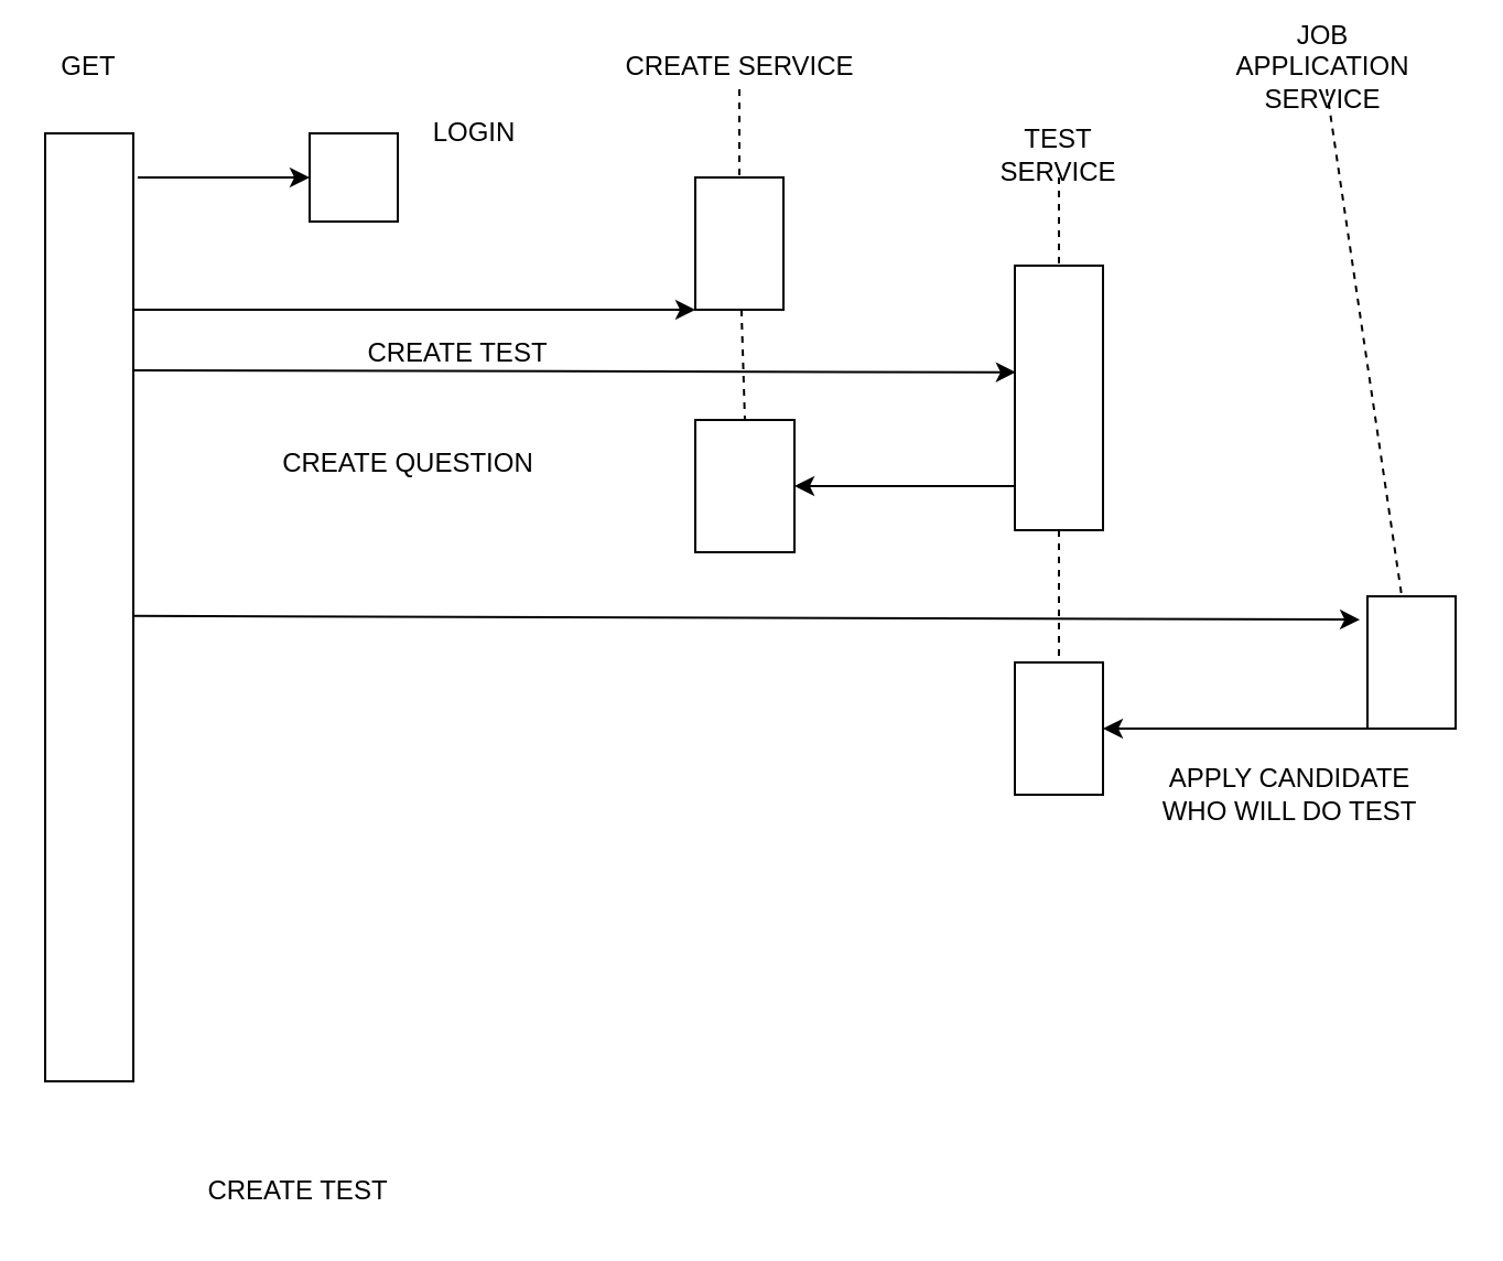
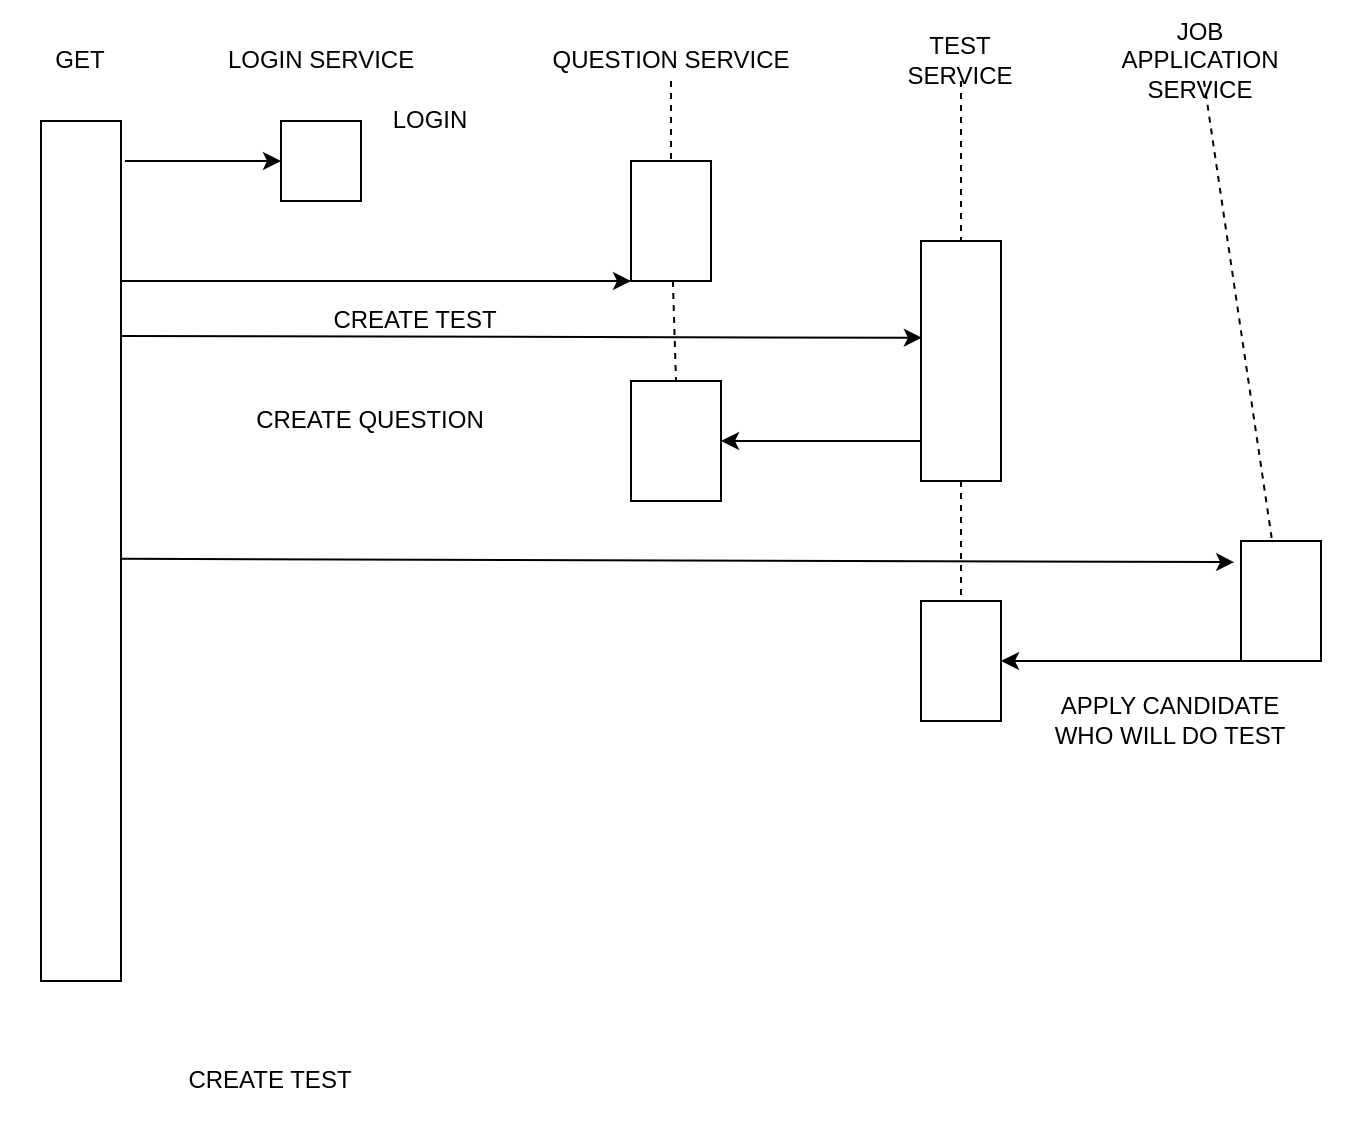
  <mxCell id="0" />
  <mxCell id="1" parent="0" />
  <mxCell id="2" style="edgeStyle=none;orthogonalLoop=1;jettySize=auto;html=1;entryX=0;entryY=0.5;entryDx=0;entryDy=0;" edge="1" parent="1" target="8"><mxGeometry relative="1" as="geometry"><mxPoint x="62" y="80" as="sourcePoint" /></mxGeometry></mxCell>
  <mxCell id="3" style="edgeStyle=none;orthogonalLoop=1;jettySize=auto;html=1;entryX=0;entryY=1;entryDx=0;entryDy=0;" edge="1" parent="1" target="11"><mxGeometry relative="1" as="geometry"><mxPoint x="60" y="140" as="sourcePoint" /><mxPoint x="315" y="125" as="targetPoint" /></mxGeometry></mxCell>
  <mxCell id="4" style="edgeStyle=none;orthogonalLoop=1;jettySize=auto;html=1;entryX=0.011;entryY=0.403;entryDx=0;entryDy=0;exitX=1;exitY=0.25;exitDx=0;exitDy=0;entryPerimeter=0;" edge="1" parent="1" source="6" target="16"><mxGeometry relative="1" as="geometry"><mxPoint x="60" y="150" as="sourcePoint" /></mxGeometry></mxCell>
  <mxCell id="5" style="edgeStyle=none;orthogonalLoop=1;jettySize=auto;html=1;entryX=-0.086;entryY=0.176;entryDx=0;entryDy=0;entryPerimeter=0;exitX=0.992;exitY=0.509;exitDx=0;exitDy=0;exitPerimeter=0;" edge="1" parent="1" source="6" target="20"><mxGeometry relative="1" as="geometry"><mxPoint x="610" y="280" as="targetPoint" /></mxGeometry></mxCell>
  <mxCell id="6" value="" style="rounded=0;whiteSpace=wrap;html=1;" vertex="1" parent="1"><mxGeometry x="20" y="60" width="40" height="430" as="geometry" /></mxCell>
  <mxCell id="7" value="GET" style="text;html=1;strokeColor=none;fillColor=none;align=center;verticalAlign=middle;whiteSpace=wrap;rounded=0;" vertex="1" parent="1"><mxGeometry x="20" y="20" width="40" height="20" as="geometry" /></mxCell>
  <mxCell id="8" value="" style="rounded=0;whiteSpace=wrap;html=1;" vertex="1" parent="1"><mxGeometry x="140" y="60" width="40" height="40" as="geometry" /></mxCell>
+ <mxCell id="9" value="LOGIN SERVICE" style="text;html=1;align=center;verticalAlign=middle;resizable=0;points=[];autosize=1;" vertex="1" parent="1"><mxGeometry x="105" y="20" width="110" height="20" as="geometry" /></mxCell>
  <mxCell id="10" style="edgeStyle=none;orthogonalLoop=1;jettySize=auto;html=1;entryX=0.5;entryY=0;entryDx=0;entryDy=0;dashed=1;endArrow=none;" edge="1" parent="1" source="11" target="23"><mxGeometry relative="1" as="geometry" /></mxCell>
  <mxCell id="11" value="" style="rounded=0;whiteSpace=wrap;html=1;" vertex="1" parent="1"><mxGeometry x="315" y="80" width="40" height="60" as="geometry" /></mxCell>
  <mxCell id="12" style="edgeStyle=none;orthogonalLoop=1;jettySize=auto;html=1;dashed=1;endArrow=none;" edge="1" parent="1" source="13" target="11"><mxGeometry relative="1" as="geometry" /></mxCell>
- <mxCell id="13" value="CREATE SERVICE" style="text;html=1;align=center;verticalAlign=middle;resizable=0;points=[];autosize=1;" vertex="1" parent="1"><mxGeometry x="270" y="20" width="130" height="20" as="geometry" /></mxCell>
+ <mxCell id="13" value="QUESTION SERVICE" style="text;html=1;align=center;verticalAlign=middle;resizable=0;points=[];autosize=1;" vertex="1" parent="1"><mxGeometry x="270" y="20" width="130" height="20" as="geometry" /></mxCell>
  <mxCell id="14" style="edgeStyle=none;orthogonalLoop=1;jettySize=auto;html=1;entryX=1;entryY=0.5;entryDx=0;entryDy=0;exitX=0;exitY=0.833;exitDx=0;exitDy=0;exitPerimeter=0;" edge="1" parent="1" source="16" target="23"><mxGeometry relative="1" as="geometry" /></mxCell>
  <mxCell id="15" style="edgeStyle=none;orthogonalLoop=1;jettySize=auto;html=1;entryX=0.5;entryY=0;entryDx=0;entryDy=0;dashed=1;endArrow=none;" edge="1" parent="1" source="16" target="24"><mxGeometry relative="1" as="geometry" /></mxCell>
  <mxCell id="16" value="" style="rounded=0;whiteSpace=wrap;html=1;" vertex="1" parent="1"><mxGeometry x="460" y="120" width="40" height="120" as="geometry" /></mxCell>
  <mxCell id="17" style="edgeStyle=none;orthogonalLoop=1;jettySize=auto;html=1;entryX=0.5;entryY=0;entryDx=0;entryDy=0;dashed=1;endArrow=none;" edge="1" parent="1" source="18" target="16"><mxGeometry relative="1" as="geometry" /></mxCell>
- <mxCell id="18" value="TEST SERVICE" style="text;html=1;strokeColor=none;fillColor=none;align=center;verticalAlign=middle;whiteSpace=wrap;rounded=0;" vertex="1" parent="1"><mxGeometry x="460" y="60" width="40" height="20" as="geometry" /></mxCell>
+ <mxCell id="18" value="TEST SERVICE" style="text;html=1;strokeColor=none;fillColor=none;align=center;verticalAlign=middle;whiteSpace=wrap;rounded=0;" vertex="1" parent="1"><mxGeometry x="460" y="20" width="40" height="20" as="geometry" /></mxCell>
  <mxCell id="19" style="edgeStyle=none;orthogonalLoop=1;jettySize=auto;html=1;exitX=0;exitY=1;exitDx=0;exitDy=0;" edge="1" parent="1" source="20" target="24"><mxGeometry relative="1" as="geometry" /></mxCell>
  <mxCell id="20" value="" style="rounded=0;whiteSpace=wrap;html=1;" vertex="1" parent="1"><mxGeometry x="620" y="270" width="40" height="60" as="geometry" /></mxCell>
  <mxCell id="21" style="edgeStyle=none;orthogonalLoop=1;jettySize=auto;html=1;dashed=1;endArrow=none;" edge="1" parent="1" source="22" target="20"><mxGeometry relative="1" as="geometry" /></mxCell>
  <mxCell id="22" value="JOB APPLICATION SERVICE" style="text;html=1;strokeColor=none;fillColor=none;align=center;verticalAlign=middle;whiteSpace=wrap;rounded=0;" vertex="1" parent="1"><mxGeometry x="580" y="20" width="40" height="20" as="geometry" /></mxCell>
  <mxCell id="23" value="" style="rounded=0;whiteSpace=wrap;html=1;" vertex="1" parent="1"><mxGeometry x="315" y="190" width="45" height="60" as="geometry" /></mxCell>
  <mxCell id="24" value="" style="rounded=0;whiteSpace=wrap;html=1;" vertex="1" parent="1"><mxGeometry x="460" y="300" width="40" height="60" as="geometry" /></mxCell>
  <mxCell id="25" value="CREATE QUESTION" style="text;html=1;strokeColor=none;fillColor=none;align=center;verticalAlign=middle;whiteSpace=wrap;rounded=0;" vertex="1" parent="1"><mxGeometry x="105" y="200" width="160" height="20" as="geometry" /></mxCell>
  <mxCell id="26" value="LOGIN" style="text;html=1;strokeColor=none;fillColor=none;align=center;verticalAlign=middle;whiteSpace=wrap;rounded=0;" vertex="1" parent="1"><mxGeometry x="195" y="50" width="40" height="20" as="geometry" /></mxCell>
  <mxCell id="27" value="CREATE TEST" style="text;html=1;strokeColor=none;fillColor=none;align=center;verticalAlign=middle;whiteSpace=wrap;rounded=0;" vertex="1" parent="1"><mxGeometry x="150" y="150" width="115" height="20" as="geometry" /></mxCell>
  <mxCell id="28" value="APPLY CANDIDATE WHO WILL DO TEST" style="text;html=1;strokeColor=none;fillColor=none;align=center;verticalAlign=middle;whiteSpace=wrap;rounded=0;" vertex="1" parent="1"><mxGeometry x="520" y="350" width="130" height="20" as="geometry" /></mxCell>
  <mxCell id="29" value="CREATE TEST" style="text;html=1;strokeColor=none;fillColor=none;align=center;verticalAlign=middle;whiteSpace=wrap;rounded=0;" vertex="1" parent="1"><mxGeometry x="20" y="530" width="230" height="20" as="geometry" /></mxCell>
